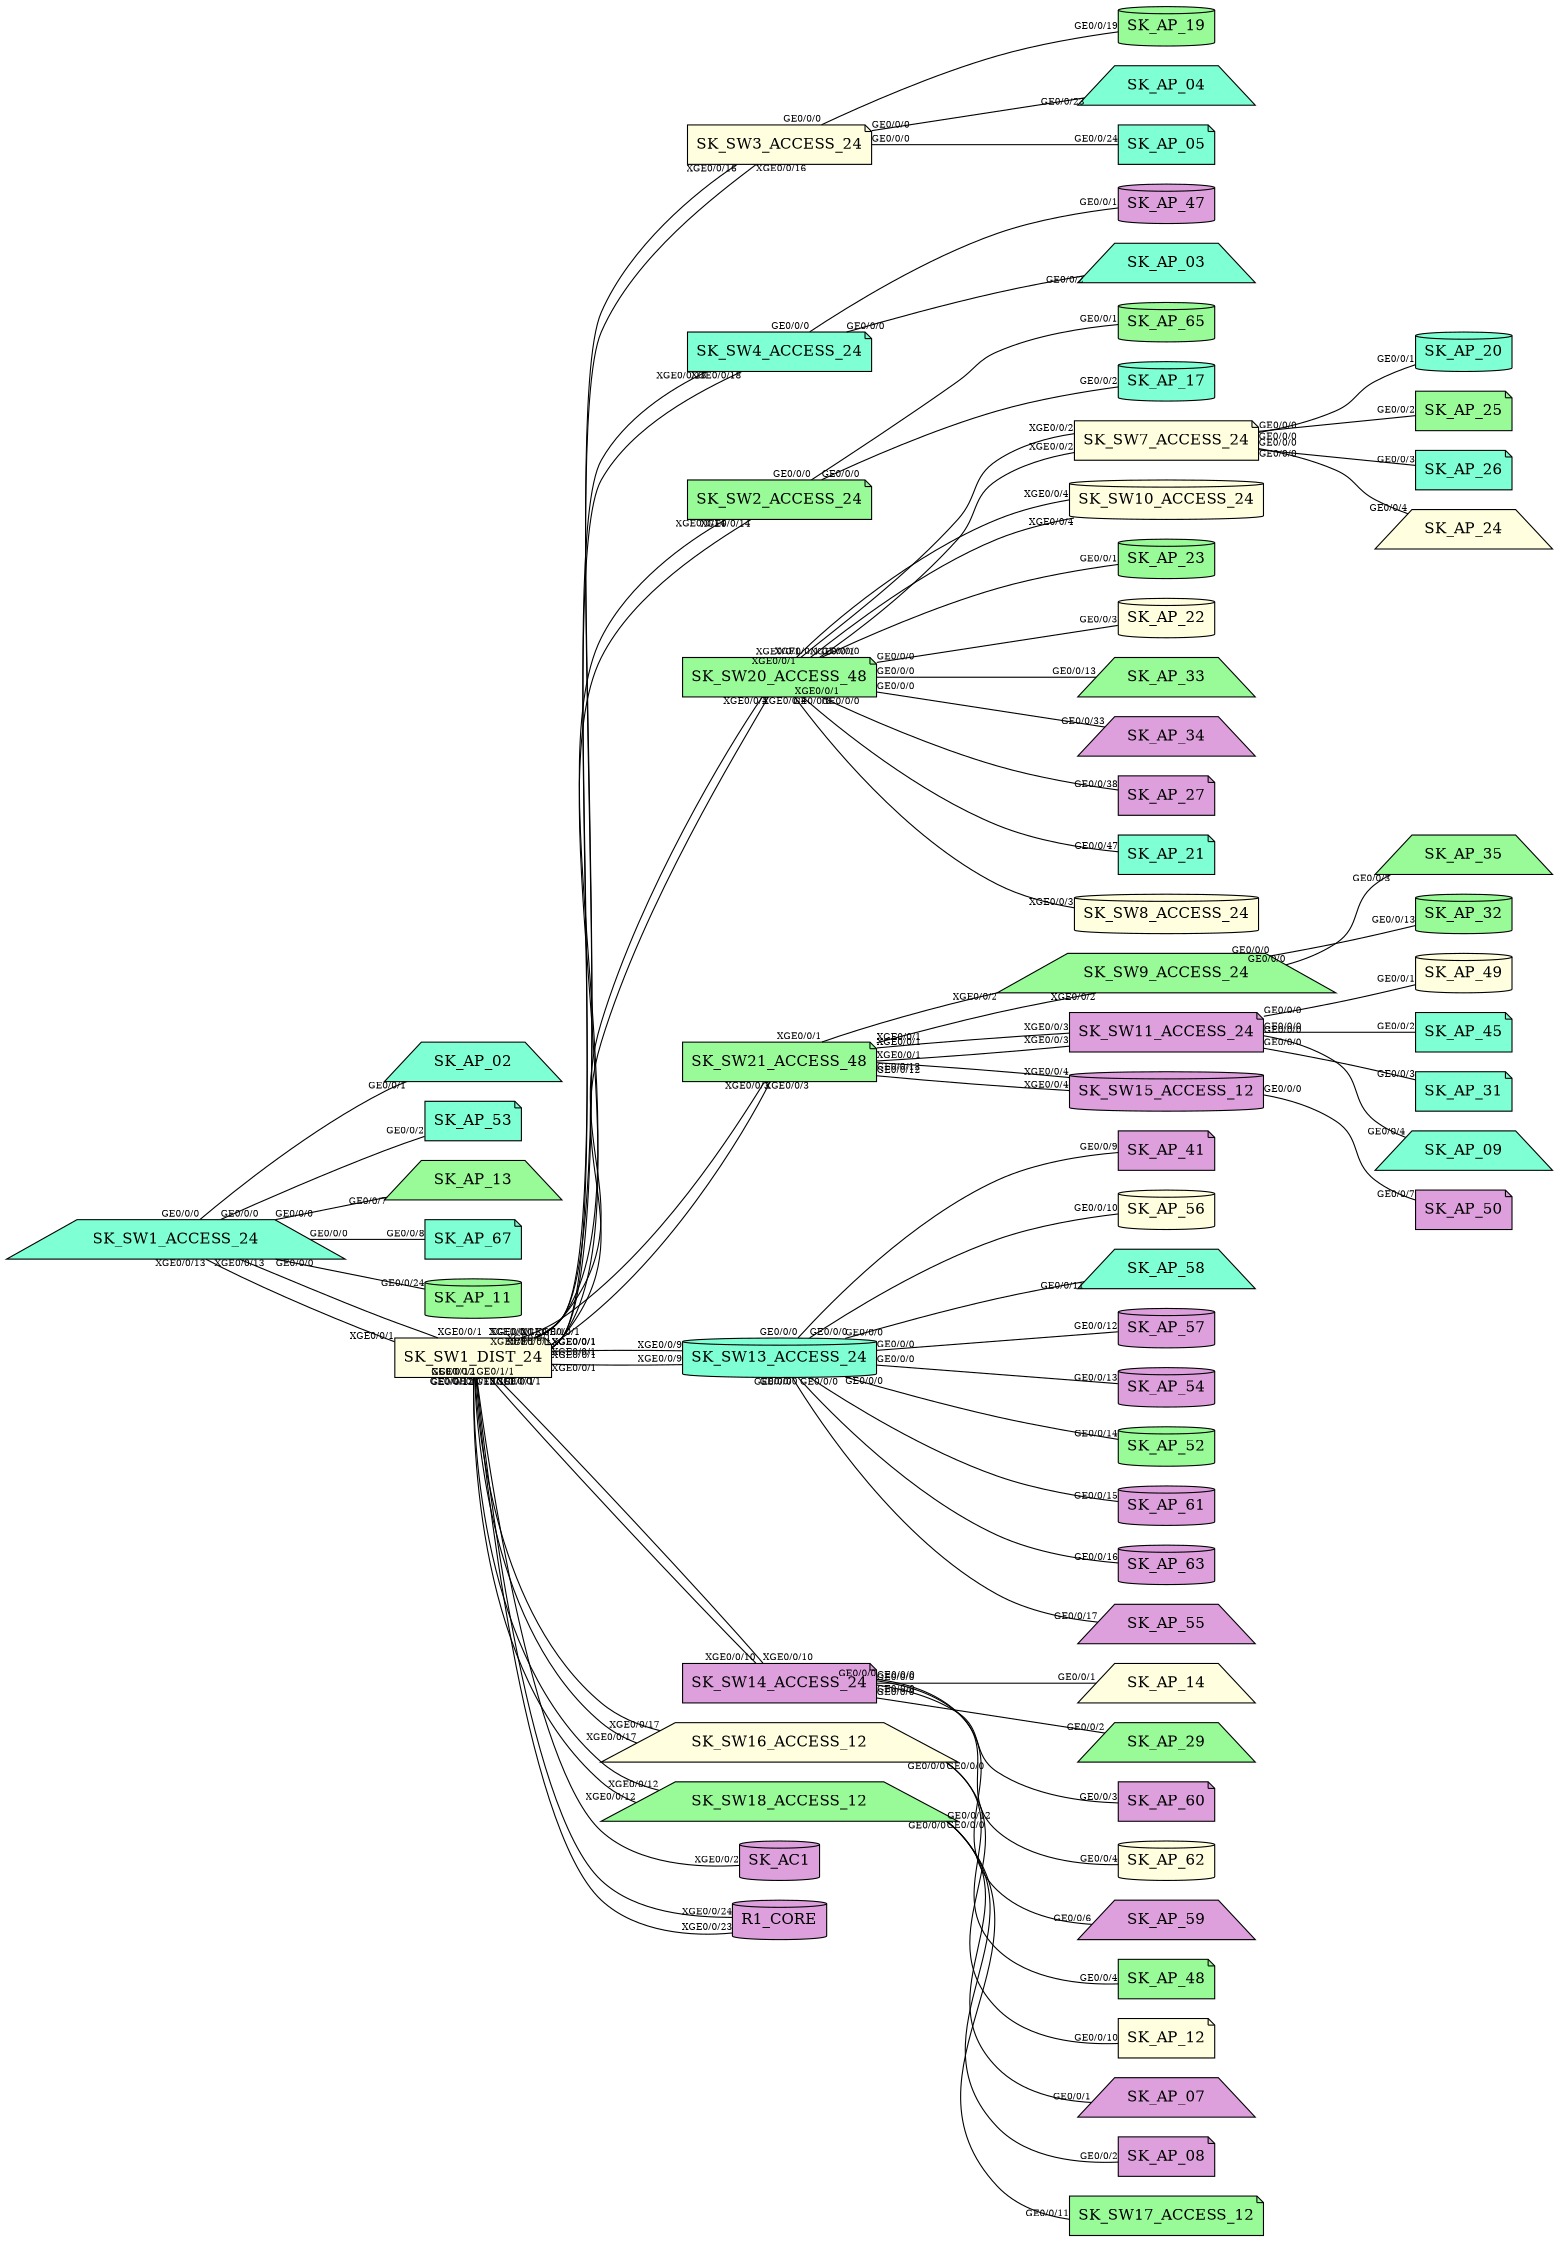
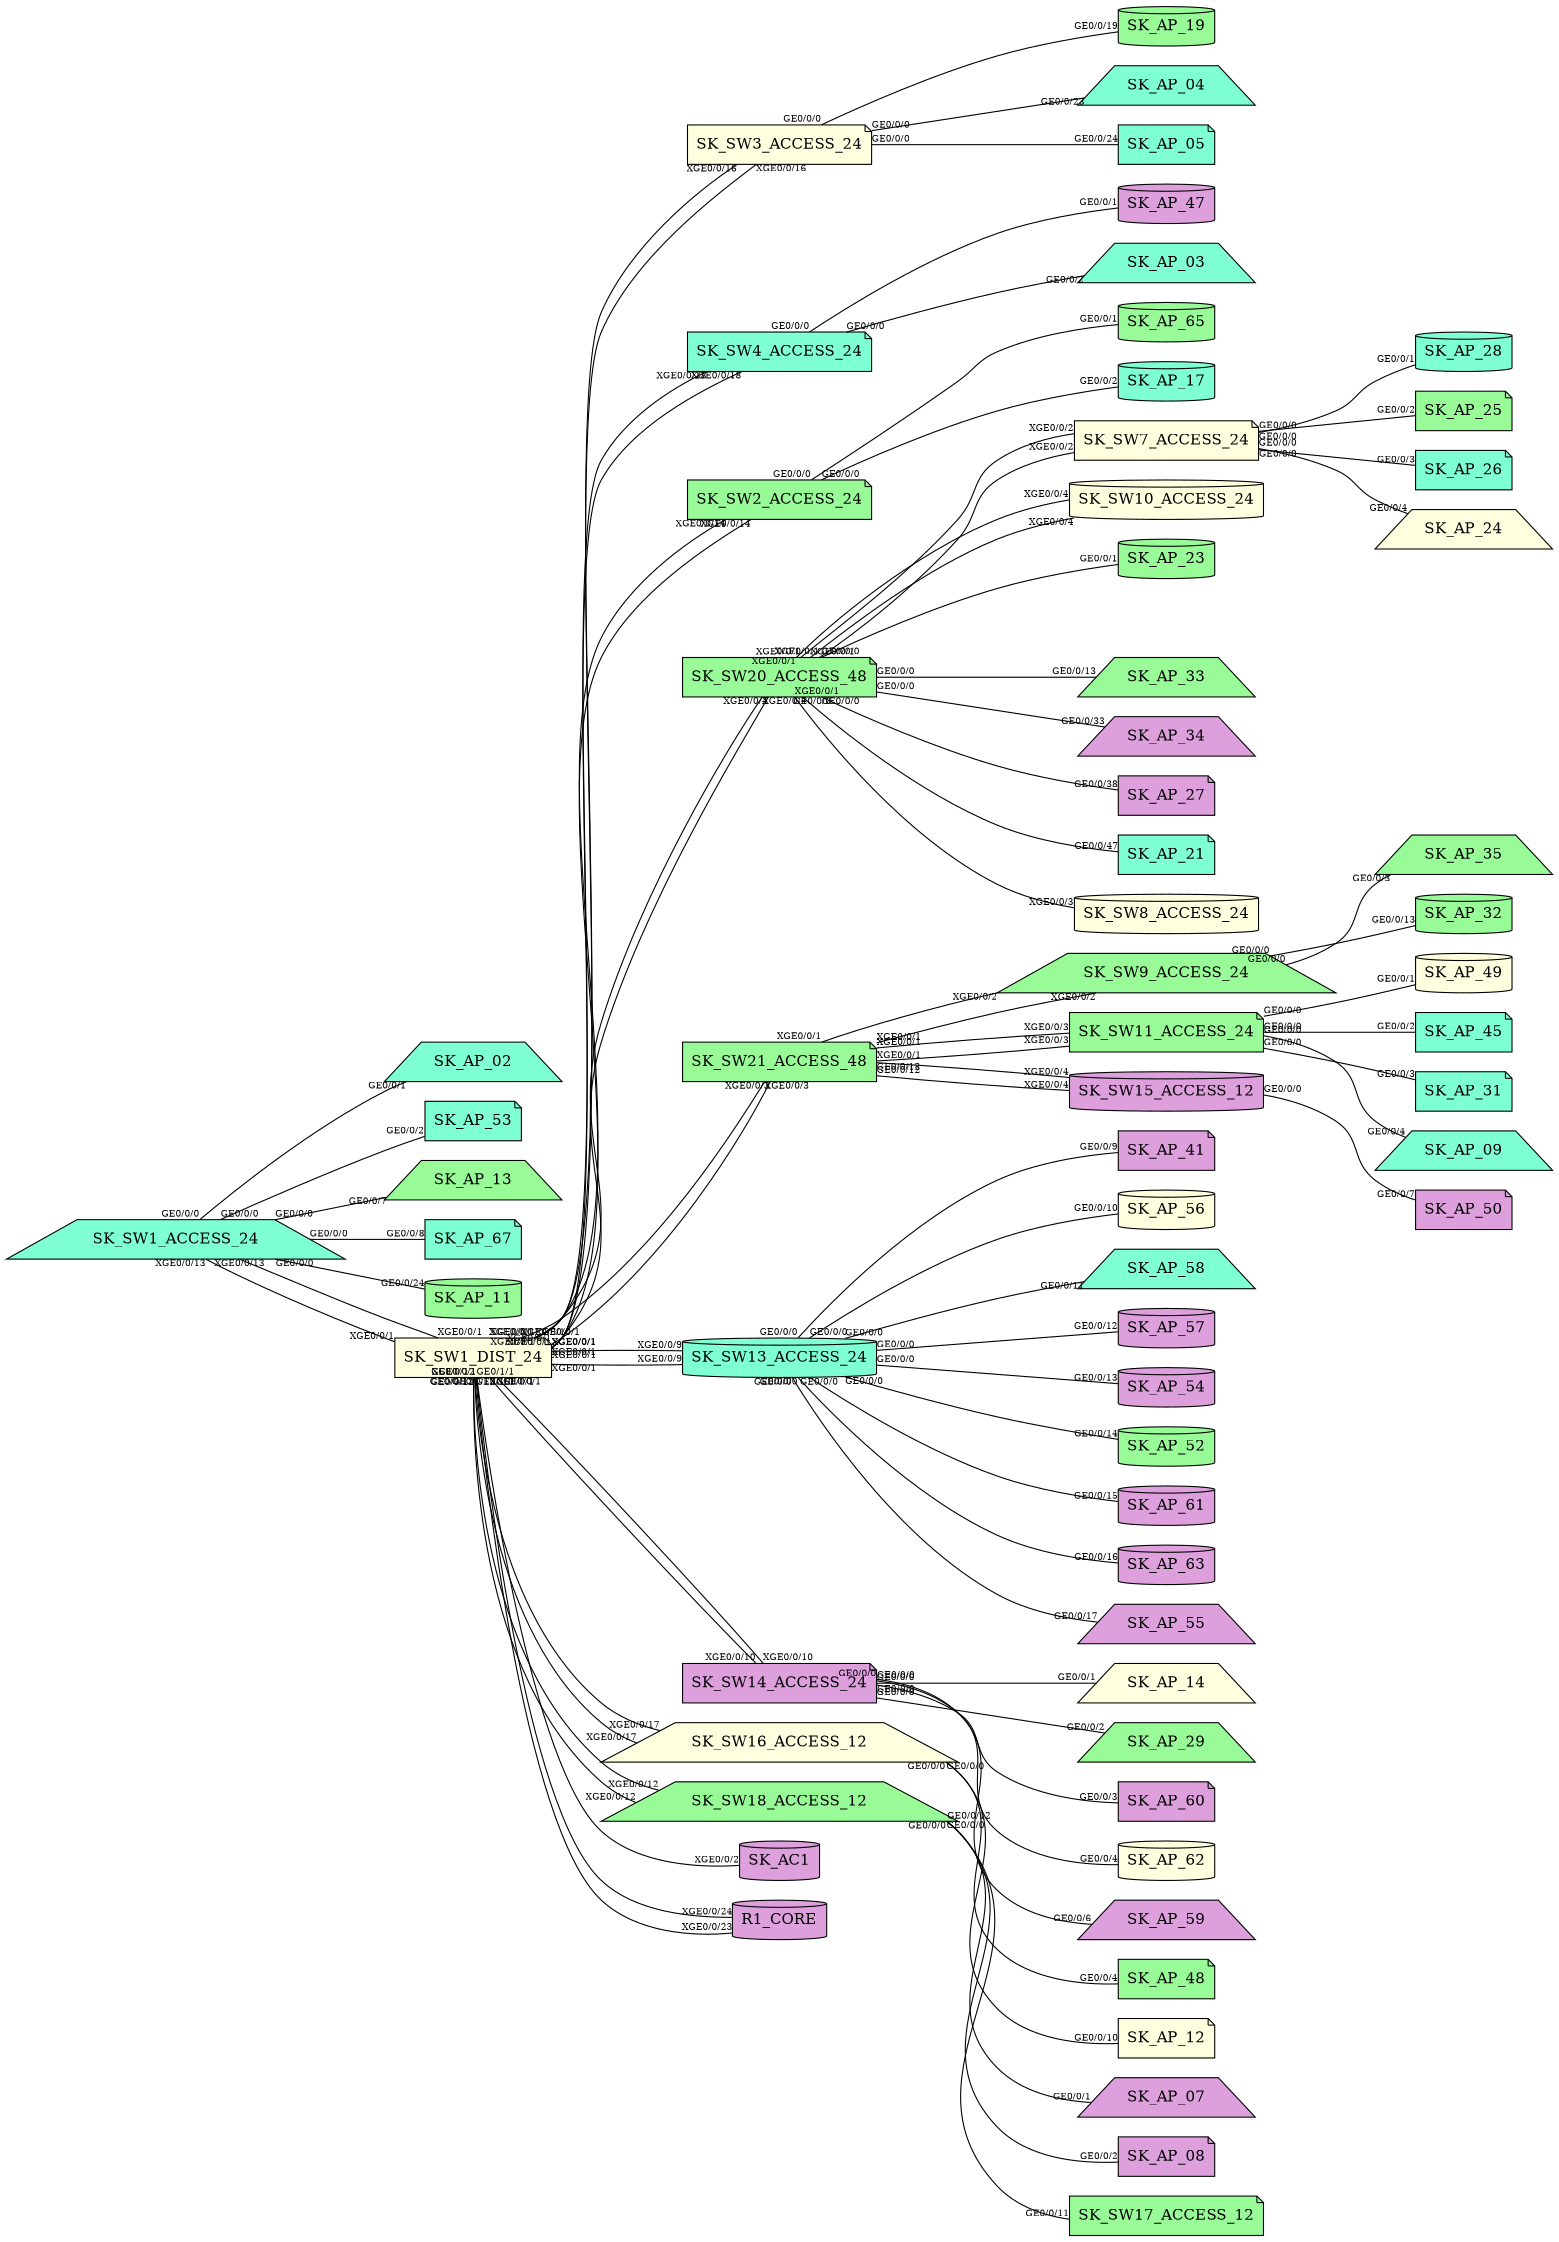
  graph {
    rankdir=LR
    node [fillcolor=palegreen shape=note style=filled]
    edge [fontsize=8 headlabel="XGE0/0/1" taillabel="GE0/0/0"]
    SK_SW1_ACCESS_24 [fillcolor=aquamarine shape=trapezium]
    SK_AP_02 [fillcolor=aquamarine shape=trapezium]
    SK_AP_53 [fillcolor=aquamarine]
    SK_AP_13 [shape=trapezium]
    SK_AP_67 [fillcolor=aquamarine]
    SK_AP_11 [shape=cylinder]
    SK_SW1_DIST_24 [fillcolor=lightyellow]
    SK_SW3_ACCESS_24 [fillcolor=lightyellow]
    SK_SW4_ACCESS_24 [fillcolor=aquamarine]
    SK_SW2_ACCESS_24
    SK_SW20_ACCESS_48
    SK_SW21_ACCESS_48
    SK_SW13_ACCESS_24 [fillcolor=aquamarine shape=cylinder]
    SK_SW14_ACCESS_24 [fillcolor=plum]
    SK_SW16_ACCESS_12 [fillcolor=lightyellow shape=trapezium]
    SK_SW18_ACCESS_12 [shape=trapezium]
    SK_AC1 [fillcolor=plum shape=cylinder]
    R1_CORE [fillcolor=plum shape=cylinder]
    SK_AP_19 [shape=cylinder]
    SK_AP_04 [fillcolor=aquamarine shape=trapezium]
    SK_AP_05 [fillcolor=aquamarine]
    SK_AP_47 [fillcolor=plum shape=cylinder]
    SK_AP_03 [fillcolor=aquamarine shape=trapezium]
    SK_AP_65 [shape=cylinder]
    SK_AP_17 [fillcolor=aquamarine shape=cylinder]
    SK_SW7_ACCESS_24 [fillcolor=lightyellow]
    SK_SW10_ACCESS_24 [fillcolor=lightyellow shape=cylinder]
    SK_AP_23 [shape=cylinder]
-   SK_AP_22 [fillcolor=lightyellow shape=cylinder]
    SK_AP_33 [shape=trapezium]
    SK_AP_34 [fillcolor=plum shape=trapezium]
    SK_AP_27 [fillcolor=plum]
    SK_AP_21 [fillcolor=aquamarine]
    SK_SW8_ACCESS_24 [fillcolor=lightyellow shape=cylinder]
    SK_SW9_ACCESS_24 [shape=trapezium]
-   SK_SW11_ACCESS_24 [fillcolor=plum]
+   SK_SW11_ACCESS_24
    SK_SW15_ACCESS_12 [fillcolor=plum shape=cylinder]
    n38 [fillcolor=plum label=SK_AP_41]
    SK_AP_56 [fillcolor=lightyellow shape=cylinder]
    SK_AP_58 [fillcolor=aquamarine shape=trapezium]
    SK_AP_57 [fillcolor=plum shape=cylinder]
    SK_AP_54 [fillcolor=plum shape=cylinder]
    SK_AP_52 [shape=cylinder]
    SK_AP_61 [fillcolor=plum shape=cylinder]
    SK_AP_63 [fillcolor=plum shape=cylinder]
    SK_AP_55 [fillcolor=plum shape=trapezium]
    SK_AP_14 [fillcolor=lightyellow shape=trapezium]
    SK_AP_29 [shape=trapezium]
    SK_AP_60 [fillcolor=plum]
    SK_AP_62 [fillcolor=lightyellow shape=cylinder]
    SK_AP_59 [fillcolor=plum shape=trapezium]
    SK_AP_48
    SK_AP_12 [fillcolor=lightyellow]
    SK_AP_07 [fillcolor=plum shape=trapezium]
    SK_AP_08 [fillcolor=plum]
    SK_SW17_ACCESS_12
-   SK_AP_20 [fillcolor=aquamarine shape=cylinder]
+   SK_AP_20 [fillcolor=aquamarine shape=cylinder label=SK_AP_28]
    SK_AP_25
    SK_AP_26 [fillcolor=aquamarine]
    SK_AP_24 [fillcolor=lightyellow shape=trapezium]
    SK_AP_35 [shape=trapezium]
    SK_AP_32 [shape=cylinder]
    SK_AP_49 [fillcolor=lightyellow shape=cylinder]
    SK_AP_45 [fillcolor=aquamarine]
    SK_AP_31 [fillcolor=aquamarine]
    SK_AP_09 [fillcolor=aquamarine shape=trapezium]
    SK_AP_50 [fillcolor=plum]
    SK_SW1_ACCESS_24 -- SK_AP_02 [headlabel="GE0/0/1"]
    SK_SW1_ACCESS_24 -- SK_AP_53 [headlabel="GE0/0/2"]
    SK_SW1_ACCESS_24 -- SK_AP_13 [headlabel="GE0/0/7"]
    SK_SW1_ACCESS_24 -- SK_AP_67 [headlabel="GE0/0/8"]
    SK_SW1_ACCESS_24 -- SK_AP_11 [headlabel="GE0/0/24"]
    SK_SW1_ACCESS_24 -- SK_SW1_DIST_24 [taillabel="XGE0/0/13"]
    SK_SW1_DIST_24 -- SK_SW1_ACCESS_24 [headlabel="XGE0/0/13" taillabel="XGE0/0/1"]
    SK_SW1_DIST_24 -- SK_SW3_ACCESS_24 [headlabel="XGE0/0/16" taillabel="XGE0/0/1"]
    SK_SW1_DIST_24 -- SK_SW4_ACCESS_24 [headlabel="XGE0/0/18" taillabel="XGE0/0/1"]
    SK_SW1_DIST_24 -- SK_SW2_ACCESS_24 [headlabel="XGE0/0/14" taillabel="XGE0/0/1"]
    SK_SW1_DIST_24 -- SK_SW20_ACCESS_48 [headlabel="XGE0/0/4" taillabel="XGE0/0/1"]
    SK_SW1_DIST_24 -- SK_SW21_ACCESS_48 [headlabel="XGE0/0/3" taillabel="XGE0/0/1"]
    SK_SW1_DIST_24 -- SK_SW13_ACCESS_24 [headlabel="XGE0/0/9" taillabel="XGE0/0/1"]
    SK_SW1_DIST_24 -- SK_SW14_ACCESS_24 [headlabel="XGE0/0/10" taillabel="XGE0/0/1"]
    SK_SW1_DIST_24 -- SK_SW16_ACCESS_12 [headlabel="XGE0/0/17" taillabel="GE0/0/12"]
    SK_SW1_DIST_24 -- SK_SW18_ACCESS_12 [headlabel="XGE0/0/12" taillabel="GE0/0/12"]
    SK_SW1_DIST_24 -- SK_AC1 [headlabel="XGE0/0/2" taillabel="XGE0/0/1"]
    SK_SW1_DIST_24 -- R1_CORE [headlabel="XGE0/0/23" taillabel="GE0/1/0"]
    SK_SW1_DIST_24 -- R1_CORE [headlabel="XGE0/0/24" taillabel="GE0/1/1"]
    SK_SW3_ACCESS_24 -- SK_SW1_DIST_24 [taillabel="XGE0/0/16"]
    SK_SW3_ACCESS_24 -- SK_AP_19 [headlabel="GE0/0/19"]
    SK_SW3_ACCESS_24 -- SK_AP_04 [headlabel="GE0/0/23"]
    SK_SW3_ACCESS_24 -- SK_AP_05 [headlabel="GE0/0/24"]
    SK_SW4_ACCESS_24 -- SK_SW1_DIST_24 [taillabel="XGE0/0/18"]
    SK_SW4_ACCESS_24 -- SK_AP_47 [headlabel="GE0/0/1"]
    SK_SW4_ACCESS_24 -- SK_AP_03 [headlabel="GE0/0/2"]
    SK_SW2_ACCESS_24 -- SK_SW1_DIST_24 [taillabel="XGE0/0/14"]
    SK_SW2_ACCESS_24 -- SK_AP_65 [headlabel="GE0/0/1"]
    SK_SW2_ACCESS_24 -- SK_AP_17 [headlabel="GE0/0/2"]
    SK_SW20_ACCESS_48 -- SK_SW1_DIST_24 [taillabel="XGE0/0/4"]
    SK_SW20_ACCESS_48 -- SK_SW7_ACCESS_24 [headlabel="XGE0/0/2" taillabel="XGE0/0/1"]
    SK_SW20_ACCESS_48 -- SK_SW10_ACCESS_24 [headlabel="XGE0/0/4" taillabel="XGE0/0/1"]
    SK_SW20_ACCESS_48 -- SK_AP_23 [headlabel="GE0/0/1"]
-   SK_SW20_ACCESS_48 -- SK_AP_22 [headlabel="GE0/0/3"]
    SK_SW20_ACCESS_48 -- SK_AP_33 [headlabel="GE0/0/13"]
    SK_SW20_ACCESS_48 -- SK_AP_34 [headlabel="GE0/0/33"]
    SK_SW20_ACCESS_48 -- SK_AP_27 [headlabel="GE0/0/38"]
    SK_SW20_ACCESS_48 -- SK_AP_21 [headlabel="GE0/0/47"]
    SK_SW20_ACCESS_48 -- SK_SW8_ACCESS_24 [headlabel="XGE0/0/3" taillabel="XGE0/0/1"]
    SK_SW21_ACCESS_48 -- SK_SW1_DIST_24 [taillabel="XGE0/0/3"]
    SK_SW21_ACCESS_48 -- SK_SW9_ACCESS_24 [headlabel="XGE0/0/2" taillabel="XGE0/0/1"]
    SK_SW21_ACCESS_48 -- SK_SW11_ACCESS_24 [headlabel="XGE0/0/3" taillabel="XGE0/0/1"]
    SK_SW21_ACCESS_48 -- SK_SW15_ACCESS_12 [headlabel="XGE0/0/4" taillabel="GE0/0/12"]
    SK_SW13_ACCESS_24 -- SK_SW1_DIST_24 [taillabel="XGE0/0/9"]
    SK_SW13_ACCESS_24 -- n38 [headlabel="GE0/0/9"]
    SK_SW13_ACCESS_24 -- SK_AP_56 [headlabel="GE0/0/10"]
    SK_SW13_ACCESS_24 -- SK_AP_58 [headlabel="GE0/0/11"]
    SK_SW13_ACCESS_24 -- SK_AP_57 [headlabel="GE0/0/12"]
    SK_SW13_ACCESS_24 -- SK_AP_54 [headlabel="GE0/0/13"]
    SK_SW13_ACCESS_24 -- SK_AP_52 [headlabel="GE0/0/14"]
    SK_SW13_ACCESS_24 -- SK_AP_61 [headlabel="GE0/0/15"]
    SK_SW13_ACCESS_24 -- SK_AP_63 [headlabel="GE0/0/16"]
    SK_SW13_ACCESS_24 -- SK_AP_55 [headlabel="GE0/0/17"]
    SK_SW14_ACCESS_24 -- SK_SW1_DIST_24 [taillabel="XGE0/0/10"]
    SK_SW14_ACCESS_24 -- SK_AP_14 [headlabel="GE0/0/1"]
    SK_SW14_ACCESS_24 -- SK_AP_29 [headlabel="GE0/0/2"]
    SK_SW14_ACCESS_24 -- SK_AP_60 [headlabel="GE0/0/3"]
    SK_SW14_ACCESS_24 -- SK_AP_62 [headlabel="GE0/0/4"]
    SK_SW14_ACCESS_24 -- SK_AP_59 [headlabel="GE0/0/6"]
    SK_SW16_ACCESS_12 -- SK_SW1_DIST_24 [headlabel="GE0/0/12" taillabel="XGE0/0/17"]
    SK_SW16_ACCESS_12 -- SK_AP_48 [headlabel="GE0/0/4"]
    SK_SW16_ACCESS_12 -- SK_AP_12 [headlabel="GE0/0/10"]
    SK_SW18_ACCESS_12 -- SK_SW1_DIST_24 [headlabel="GE0/0/12" taillabel="XGE0/0/12"]
    SK_SW18_ACCESS_12 -- SK_AP_07 [headlabel="GE0/0/1"]
    SK_SW18_ACCESS_12 -- SK_AP_08 [headlabel="GE0/0/2"]
    SK_SW18_ACCESS_12 -- SK_SW17_ACCESS_12 [headlabel="GE0/0/11" taillabel="GE0/0/12"]
    SK_SW7_ACCESS_24 -- SK_SW20_ACCESS_48 [taillabel="XGE0/0/2"]
    SK_SW7_ACCESS_24 -- SK_AP_20 [headlabel="GE0/0/1"]
    SK_SW7_ACCESS_24 -- SK_AP_25 [headlabel="GE0/0/2"]
    SK_SW7_ACCESS_24 -- SK_AP_26 [headlabel="GE0/0/3"]
    SK_SW7_ACCESS_24 -- SK_AP_24 [headlabel="GE0/0/4"]
    SK_SW10_ACCESS_24 -- SK_SW20_ACCESS_48 [taillabel="XGE0/0/4"]
    SK_SW9_ACCESS_24 -- SK_SW21_ACCESS_48 [taillabel="XGE0/0/2"]
    SK_SW9_ACCESS_24 -- SK_AP_35 [headlabel="GE0/0/3"]
    SK_SW9_ACCESS_24 -- SK_AP_32 [headlabel="GE0/0/13"]
    SK_SW11_ACCESS_24 -- SK_SW21_ACCESS_48 [taillabel="XGE0/0/3"]
    SK_SW11_ACCESS_24 -- SK_AP_49 [headlabel="GE0/0/1"]
    SK_SW11_ACCESS_24 -- SK_AP_45 [headlabel="GE0/0/2"]
    SK_SW11_ACCESS_24 -- SK_AP_31 [headlabel="GE0/0/3"]
    SK_SW11_ACCESS_24 -- SK_AP_09 [headlabel="GE0/0/4"]
    SK_SW15_ACCESS_12 -- SK_SW21_ACCESS_48 [headlabel="GE0/0/12" taillabel="XGE0/0/4"]
    SK_SW15_ACCESS_12 -- SK_AP_50 [headlabel="GE0/0/7"]
  }
